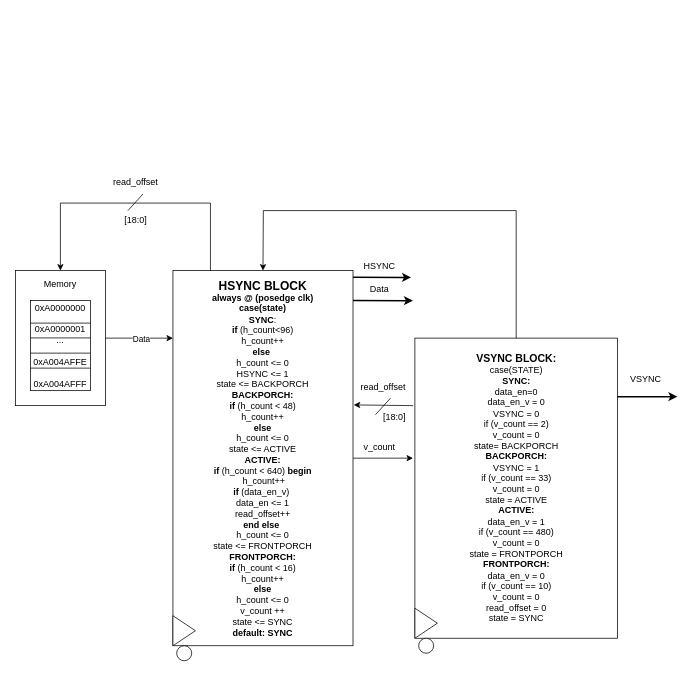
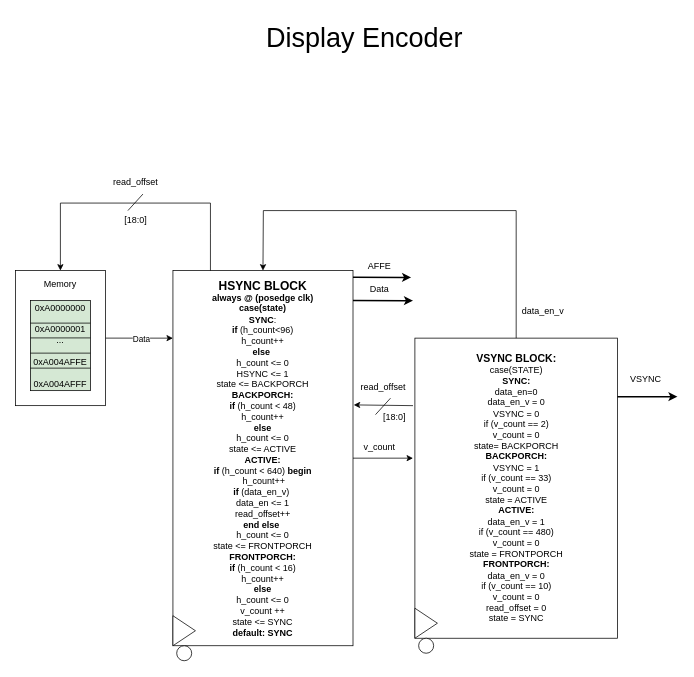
  <mxCell id="0" />
  <mxCell id="1" parent="0" />
+ <mxCell id="2" value="&lt;font style=&quot;font-size: 36px;&quot;&gt;Display Encoder&lt;/font&gt;" style="text;html=1;align=center;verticalAlign=middle;resizable=0;points=[];autosize=1;strokeColor=none;fillColor=none;" vertex="1" parent="1"><mxGeometry x="340" y="20" width="290" height="60" as="geometry" /></mxCell>
  <mxCell id="3" style="edgeStyle=none;rounded=0;orthogonalLoop=1;jettySize=auto;html=1;exitX=1;exitY=0.5;exitDx=0;exitDy=0;" edge="1" parent="1" source="5"><mxGeometry relative="1" as="geometry"><mxPoint x="230" y="450.034" as="targetPoint" /></mxGeometry></mxCell>
  <mxCell id="4" value="Data" style="edgeLabel;html=1;align=center;verticalAlign=middle;resizable=0;points=[];" vertex="1" connectable="0" parent="3"><mxGeometry x="0.06" relative="1" as="geometry"><mxPoint as="offset" /></mxGeometry></mxCell>
  <mxCell id="5" value="Memory&lt;div&gt;&lt;br&gt;&lt;/div&gt;&lt;div&gt;&lt;br&gt;&lt;/div&gt;&lt;div&gt;&lt;br&gt;&lt;/div&gt;&lt;div&gt;&lt;br&gt;&lt;/div&gt;&lt;div&gt;&lt;br&gt;&lt;/div&gt;&lt;div&gt;&lt;br&gt;&lt;/div&gt;&lt;div&gt;&lt;br&gt;&lt;/div&gt;&lt;div&gt;&lt;br&gt;&lt;/div&gt;&lt;div&gt;&lt;br&gt;&lt;/div&gt;&lt;div&gt;&lt;br&gt;&lt;/div&gt;" style="whiteSpace=wrap;html=1;" vertex="1" parent="1"><mxGeometry x="20" y="360" width="120" height="180" as="geometry" /></mxCell>
- <mxCell id="6" value="0xA0000000&lt;div&gt;&lt;br&gt;&lt;div&gt;0xA0000001&lt;/div&gt;&lt;div&gt;&lt;span style=&quot;background-color: initial;&quot;&gt;...&lt;/span&gt;&lt;br&gt;&lt;/div&gt;&lt;div&gt;&lt;span style=&quot;background-color: initial;&quot;&gt;&lt;br&gt;&lt;/span&gt;&lt;/div&gt;&lt;div&gt;&lt;span style=&quot;background-color: initial;&quot;&gt;0xA004AFFE&lt;/span&gt;&lt;br&gt;&lt;/div&gt;&lt;div&gt;&lt;br&gt;&lt;/div&gt;&lt;div&gt;&lt;div&gt;0xA004AFFF&lt;/div&gt;&lt;/div&gt;&lt;/div&gt;" style="whiteSpace=wrap;html=1;" vertex="1" parent="1"><mxGeometry x="40" y="400" width="80" height="120" as="geometry" /></mxCell>
+ <mxCell id="6" value="0xA0000000&lt;div&gt;&lt;br&gt;&lt;div&gt;0xA0000001&lt;/div&gt;&lt;div&gt;&lt;span style=&quot;background-color: initial;&quot;&gt;...&lt;/span&gt;&lt;br&gt;&lt;/div&gt;&lt;div&gt;&lt;span style=&quot;background-color: initial;&quot;&gt;&lt;br&gt;&lt;/span&gt;&lt;/div&gt;&lt;div&gt;&lt;span style=&quot;background-color: initial;&quot;&gt;0xA004AFFE&lt;/span&gt;&lt;br&gt;&lt;/div&gt;&lt;div&gt;&lt;br&gt;&lt;/div&gt;&lt;div&gt;&lt;div&gt;0xA004AFFF&lt;/div&gt;&lt;/div&gt;&lt;/div&gt;" style="whiteSpace=wrap;html=1;fillColor=#d5e8d4;" vertex="1" parent="1"><mxGeometry x="40" y="400" width="80" height="120" as="geometry" /></mxCell>
  <mxCell id="7" style="edgeStyle=none;rounded=0;orthogonalLoop=1;jettySize=auto;html=1;exitX=0;exitY=0.5;exitDx=0;exitDy=0;entryX=1;entryY=0.5;entryDx=0;entryDy=0;endArrow=none;endFill=0;" edge="1" parent="1"><mxGeometry relative="1" as="geometry"><mxPoint x="40" y="449.71" as="sourcePoint" /><mxPoint x="120" y="449.71" as="targetPoint" /></mxGeometry></mxCell>
  <mxCell id="8" style="edgeStyle=none;rounded=0;orthogonalLoop=1;jettySize=auto;html=1;exitX=0;exitY=0.5;exitDx=0;exitDy=0;entryX=1;entryY=0.5;entryDx=0;entryDy=0;endArrow=none;endFill=0;" edge="1" parent="1"><mxGeometry relative="1" as="geometry"><mxPoint x="40" y="430" as="sourcePoint" /><mxPoint x="120" y="430" as="targetPoint" /></mxGeometry></mxCell>
  <mxCell id="9" style="edgeStyle=none;rounded=0;orthogonalLoop=1;jettySize=auto;html=1;exitX=0;exitY=0.5;exitDx=0;exitDy=0;entryX=1;entryY=0.5;entryDx=0;entryDy=0;endArrow=none;endFill=0;" edge="1" parent="1"><mxGeometry relative="1" as="geometry"><mxPoint x="40" y="490" as="sourcePoint" /><mxPoint x="120" y="490" as="targetPoint" /></mxGeometry></mxCell>
  <mxCell id="10" style="edgeStyle=none;rounded=0;orthogonalLoop=1;jettySize=auto;html=1;exitX=0;exitY=0.5;exitDx=0;exitDy=0;entryX=1;entryY=0.5;entryDx=0;entryDy=0;endArrow=none;endFill=0;" edge="1" parent="1"><mxGeometry relative="1" as="geometry"><mxPoint x="40" y="470" as="sourcePoint" /><mxPoint x="120" y="470" as="targetPoint" /></mxGeometry></mxCell>
  <mxCell id="11" style="edgeStyle=none;rounded=0;orthogonalLoop=1;jettySize=auto;html=1;exitX=1;exitY=0.5;exitDx=0;exitDy=0;" edge="1" parent="1" source="12"><mxGeometry relative="1" as="geometry"><mxPoint x="550" y="610" as="targetPoint" /></mxGeometry></mxCell>
  <mxCell id="12" value="&lt;div&gt;&lt;b&gt;&lt;font size=&quot;3&quot;&gt;HSYNC BLOCK&lt;/font&gt;&lt;/b&gt;&lt;/div&gt;&lt;b&gt;always @ (posedge clk)&lt;/b&gt;&lt;div&gt;&lt;b&gt;case(state)&lt;/b&gt;&lt;/div&gt;&lt;div&gt;&lt;b&gt;SYNC&lt;/b&gt;:&lt;/div&gt;&lt;div&gt;&lt;b&gt;if &lt;/b&gt;(h_count&amp;lt;96)&lt;/div&gt;&lt;div&gt;h_count++&lt;/div&gt;&lt;div&gt;&lt;b&gt;else&lt;/b&gt;&amp;nbsp;&lt;/div&gt;&lt;div&gt;h_count &amp;lt;= 0&lt;/div&gt;&lt;div&gt;HSYNC &amp;lt;= 1&lt;/div&gt;&lt;div&gt;state &amp;lt;= BACKPORCH&lt;/div&gt;&lt;div&gt;&lt;b&gt;BACKPORCH:&lt;/b&gt;&lt;/div&gt;&lt;div&gt;&lt;b&gt;if&amp;nbsp;&lt;/b&gt;(h_count &amp;lt; 48)&lt;/div&gt;&lt;div&gt;h_count++&lt;/div&gt;&lt;div&gt;&lt;b&gt;else&lt;/b&gt;&lt;/div&gt;&lt;div&gt;h_count &amp;lt;= 0&lt;/div&gt;&lt;div&gt;state &amp;lt;= ACTIVE&lt;/div&gt;&lt;div&gt;&lt;b&gt;ACTIVE:&lt;/b&gt;&lt;/div&gt;&lt;div&gt;&lt;b&gt;if&lt;/b&gt; (h_count &amp;lt; 640) &lt;b&gt;begin&lt;/b&gt;&lt;/div&gt;&lt;div&gt;&amp;nbsp;h_count++&lt;/div&gt;&lt;div&gt;&lt;b style=&quot;background-color: initial;&quot;&gt;if &lt;/b&gt;&lt;span style=&quot;background-color: initial;&quot;&gt;(data_en_v)&amp;nbsp;&lt;/span&gt;&lt;/div&gt;&lt;div&gt;data_en &amp;lt;= 1&lt;/div&gt;&lt;div&gt;read_offset++&lt;/div&gt;&lt;div&gt;&lt;b&gt;end else&amp;nbsp;&lt;/b&gt;&lt;/div&gt;&lt;div&gt;h_count &amp;lt;= 0&lt;/div&gt;&lt;div&gt;state &amp;lt;= FRONTPORCH&lt;/div&gt;&lt;div&gt;&lt;b&gt;FRONTPORCH:&lt;/b&gt;&lt;/div&gt;&lt;div&gt;&lt;b&gt;if &lt;/b&gt;(h_count &amp;lt; 16)&lt;/div&gt;&lt;div&gt;h_count++&lt;/div&gt;&lt;div&gt;&lt;b&gt;else&lt;/b&gt;&lt;/div&gt;&lt;div&gt;h_count &amp;lt;= 0&lt;/div&gt;&lt;div&gt;v_count ++&lt;/div&gt;&lt;div&gt;state &amp;lt;= SYNC&lt;/div&gt;&lt;div&gt;&lt;b&gt;default: SYNC&lt;/b&gt;&lt;/div&gt;" style="whiteSpace=wrap;html=1;" vertex="1" parent="1"><mxGeometry x="230" y="360" width="240" height="500" as="geometry" /></mxCell>
  <mxCell id="13" value="" style="triangle;whiteSpace=wrap;html=1;" vertex="1" parent="1"><mxGeometry x="230" y="820" width="30" height="40" as="geometry" /></mxCell>
  <mxCell id="14" value="" style="ellipse;whiteSpace=wrap;html=1;" vertex="1" parent="1"><mxGeometry x="235" y="860" width="20" height="20" as="geometry" /></mxCell>
  <mxCell id="15" style="edgeStyle=none;rounded=0;orthogonalLoop=1;jettySize=auto;html=1;exitX=1;exitY=0.5;exitDx=0;exitDy=0;strokeWidth=2;" edge="1" parent="1"><mxGeometry relative="1" as="geometry"><mxPoint x="550" y="400.034" as="targetPoint" /><mxPoint x="470" y="400" as="sourcePoint" /></mxGeometry></mxCell>
  <mxCell id="16" value="Data" style="text;html=1;align=center;verticalAlign=middle;resizable=0;points=[];autosize=1;strokeColor=none;fillColor=none;strokeWidth=2;" vertex="1" parent="1"><mxGeometry x="480" y="370" width="50" height="30" as="geometry" /></mxCell>
  <mxCell id="17" value="&lt;b&gt;&lt;font style=&quot;font-size: 14px;&quot;&gt;VSYNC BLOCK:&lt;/font&gt;&lt;/b&gt;&lt;div&gt;case(STATE)&lt;/div&gt;&lt;div&gt;&lt;b&gt;SYNC:&lt;/b&gt;&lt;br&gt;&lt;div&gt;data_en=0&lt;/div&gt;&lt;div&gt;data_en_v = 0&lt;/div&gt;&lt;div&gt;VSYNC = 0&lt;/div&gt;&lt;div&gt;&lt;div&gt;if (v_count == 2)&lt;/div&gt;&lt;div&gt;v_count = 0&lt;/div&gt;&lt;/div&gt;&lt;div&gt;state= BACKPORCH&lt;/div&gt;&lt;div&gt;&lt;b&gt;BACKPORCH:&lt;/b&gt;&lt;/div&gt;&lt;div&gt;VSYNC = 1&lt;/div&gt;&lt;div&gt;&lt;div&gt;&lt;div&gt;if (v_count == 33)&lt;/div&gt;&lt;div&gt;v_count = 0&lt;/div&gt;&lt;/div&gt;&lt;div&gt;state = ACTIVE&lt;/div&gt;&lt;/div&gt;&lt;div&gt;&lt;b&gt;ACTIVE:&lt;/b&gt;&lt;/div&gt;&lt;div&gt;data_en_v = 1&lt;/div&gt;&lt;div&gt;&lt;div&gt;&lt;div&gt;if (v_count == 480)&lt;/div&gt;&lt;div&gt;v_count = 0&lt;/div&gt;&lt;/div&gt;&lt;div&gt;state = FRONTPORCH&lt;/div&gt;&lt;/div&gt;&lt;div&gt;&lt;b&gt;FRONTPORCH:&lt;/b&gt;&lt;br&gt;&lt;/div&gt;&lt;div&gt;data_en_v = 0&lt;/div&gt;&lt;/div&gt;&lt;div&gt;&lt;div&gt;&lt;div&gt;if (v_count == 10)&lt;/div&gt;&lt;div&gt;v_count = 0&lt;/div&gt;&lt;/div&gt;&lt;div&gt;read_offset = 0&lt;/div&gt;&lt;div&gt;state = SYNC&lt;/div&gt;&lt;/div&gt;" style="whiteSpace=wrap;html=1;" vertex="1" parent="1"><mxGeometry x="552.5" y="450" width="270" height="400" as="geometry" /></mxCell>
  <mxCell id="18" style="edgeStyle=none;rounded=0;orthogonalLoop=1;jettySize=auto;html=1;strokeWidth=2;" edge="1" parent="1"><mxGeometry relative="1" as="geometry"><mxPoint x="547.5" y="369.034" as="targetPoint" /><mxPoint x="470" y="369" as="sourcePoint" /></mxGeometry></mxCell>
  <mxCell id="19" style="edgeStyle=none;rounded=0;orthogonalLoop=1;jettySize=auto;html=1;exitX=1;exitY=0.5;exitDx=0;exitDy=0;strokeWidth=2;" edge="1" parent="1"><mxGeometry relative="1" as="geometry"><mxPoint x="902.5" y="528.034" as="targetPoint" /><mxPoint x="822.5" y="528" as="sourcePoint" /></mxGeometry></mxCell>
- <mxCell id="20" value="HSYNC" style="text;html=1;align=center;verticalAlign=middle;resizable=0;points=[];autosize=1;strokeColor=none;fillColor=none;strokeWidth=2;" vertex="1" parent="1"><mxGeometry x="470" y="340" width="70" height="30" as="geometry" /></mxCell>
+ <mxCell id="20" value="AFFE" style="text;html=1;align=center;verticalAlign=middle;resizable=0;points=[];autosize=1;strokeColor=none;fillColor=none;strokeWidth=2;" vertex="1" parent="1"><mxGeometry x="470" y="340" width="70" height="30" as="geometry" /></mxCell>
  <mxCell id="21" value="VSYNC" style="text;html=1;align=center;verticalAlign=middle;resizable=0;points=[];autosize=1;strokeColor=none;fillColor=none;strokeWidth=2;" vertex="1" parent="1"><mxGeometry x="830" y="490" width="60" height="30" as="geometry" /></mxCell>
  <mxCell id="22" value="" style="triangle;whiteSpace=wrap;html=1;" vertex="1" parent="1"><mxGeometry x="552.5" y="810" width="30" height="40" as="geometry" /></mxCell>
  <mxCell id="23" value="" style="ellipse;whiteSpace=wrap;html=1;" vertex="1" parent="1"><mxGeometry x="557.5" y="850" width="20" height="20" as="geometry" /></mxCell>
  <mxCell id="24" value="" style="endArrow=classic;html=1;rounded=0;exitX=0.5;exitY=0;exitDx=0;exitDy=0;entryX=0.5;entryY=0;entryDx=0;entryDy=0;" edge="1" parent="1" source="17" target="12"><mxGeometry width="50" height="50" relative="1" as="geometry"><mxPoint x="562.5" y="400" as="sourcePoint" /><mxPoint x="612.5" y="350" as="targetPoint" /><Array as="points"><mxPoint x="687.5" y="280" /><mxPoint x="350.5" y="280" /></Array></mxGeometry></mxCell>
+ <mxCell id="25" value="data_en_v" style="text;html=1;align=center;verticalAlign=middle;resizable=0;points=[];autosize=1;strokeColor=none;fillColor=none;" vertex="1" parent="1"><mxGeometry x="682.5" y="400" width="80" height="30" as="geometry" /></mxCell>
  <mxCell id="26" value="v_count" style="text;html=1;align=center;verticalAlign=middle;resizable=0;points=[];autosize=1;strokeColor=none;fillColor=none;" vertex="1" parent="1"><mxGeometry x="470" y="580" width="70" height="30" as="geometry" /></mxCell>
  <mxCell id="27" value="" style="endArrow=classic;html=1;rounded=0;entryX=0.5;entryY=0;entryDx=0;entryDy=0;" edge="1" parent="1" target="5"><mxGeometry width="50" height="50" relative="1" as="geometry"><mxPoint x="280" y="360" as="sourcePoint" /><mxPoint x="330" y="310" as="targetPoint" /><Array as="points"><mxPoint x="280" y="310" /><mxPoint x="280" y="270" /><mxPoint x="80" y="270" /></Array></mxGeometry></mxCell>
  <mxCell id="28" value="read_offset" style="text;html=1;align=center;verticalAlign=middle;resizable=0;points=[];autosize=1;strokeColor=none;fillColor=none;" vertex="1" parent="1"><mxGeometry x="140" y="228" width="80" height="30" as="geometry" /></mxCell>
  <mxCell id="29" value="" style="endArrow=none;html=1;rounded=0;" edge="1" parent="1"><mxGeometry width="50" height="50" relative="1" as="geometry"><mxPoint x="170" y="280" as="sourcePoint" /><mxPoint x="190" y="258" as="targetPoint" /></mxGeometry></mxCell>
  <mxCell id="30" value="[18:0]" style="text;html=1;align=center;verticalAlign=middle;resizable=0;points=[];autosize=1;strokeColor=none;fillColor=none;" vertex="1" parent="1"><mxGeometry x="155" y="278" width="50" height="30" as="geometry" /></mxCell>
  <mxCell id="31" value="" style="endArrow=classic;html=1;rounded=0;entryX=1.004;entryY=0.358;entryDx=0;entryDy=0;entryPerimeter=0;" edge="1" parent="1" target="12"><mxGeometry width="50" height="50" relative="1" as="geometry"><mxPoint x="550" y="540" as="sourcePoint" /><mxPoint x="590" y="520" as="targetPoint" /></mxGeometry></mxCell>
  <mxCell id="32" value="read_offset" style="text;html=1;align=center;verticalAlign=middle;resizable=0;points=[];autosize=1;strokeColor=none;fillColor=none;" vertex="1" parent="1"><mxGeometry x="470" y="500" width="80" height="30" as="geometry" /></mxCell>
  <mxCell id="33" value="" style="endArrow=none;html=1;rounded=0;" edge="1" parent="1"><mxGeometry width="50" height="50" relative="1" as="geometry"><mxPoint x="500" y="552" as="sourcePoint" /><mxPoint x="520" y="530" as="targetPoint" /></mxGeometry></mxCell>
  <mxCell id="34" value="[18:0]" style="text;html=1;align=center;verticalAlign=middle;resizable=0;points=[];autosize=1;strokeColor=none;fillColor=none;" vertex="1" parent="1"><mxGeometry x="500" y="540" width="50" height="30" as="geometry" /></mxCell>
